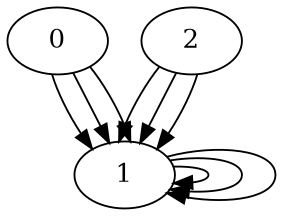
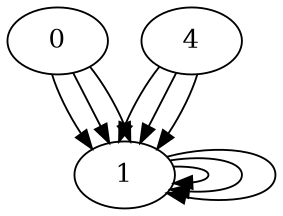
  digraph {
    0
    1
-   2
+   2 [label=4]
    0 -> 1
    0 -> 1
    0 -> 1
    1 -> 1
    1 -> 1
    1 -> 1
    2 -> 1
    2 -> 1
    2 -> 1
  }
